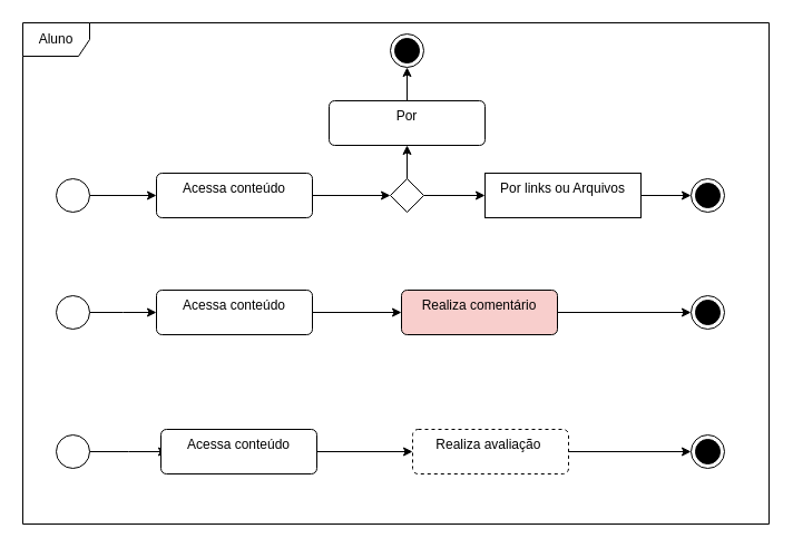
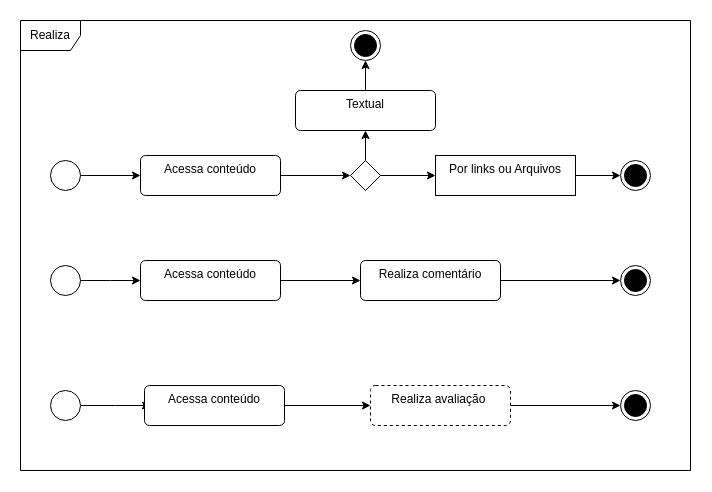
  <mxCell id="0" />
  <mxCell id="1" parent="0" />
- <mxCell id="2" value="Aluno" style="shape=umlFrame;whiteSpace=wrap;html=1;pointerEvents=0;" parent="1" vertex="1"><mxGeometry x="20" y="20" width="670" height="450" as="geometry" /></mxCell>
+ <mxCell id="2" value="Realiza" style="shape=umlFrame;whiteSpace=wrap;html=1;pointerEvents=0;" parent="1" vertex="1"><mxGeometry x="20" y="20" width="670" height="450" as="geometry" /></mxCell>
  <mxCell id="3" style="edgeStyle=orthogonalEdgeStyle;rounded=0;orthogonalLoop=1;jettySize=auto;html=1;" parent="1" source="4" target="6" edge="1"><mxGeometry relative="1" as="geometry"><mxPoint x="100" y="175" as="targetPoint" /></mxGeometry></mxCell>
  <mxCell id="4" value="" style="ellipse;html=1;" parent="1" vertex="1"><mxGeometry x="50" y="160" width="30" height="30" as="geometry" /></mxCell>
  <mxCell id="5" style="edgeStyle=orthogonalEdgeStyle;rounded=0;orthogonalLoop=1;jettySize=auto;html=1;entryX=0;entryY=0.5;entryDx=0;entryDy=0;" parent="1" source="6" target="9" edge="1"><mxGeometry relative="1" as="geometry" /></mxCell>
  <mxCell id="6" value="Acessa conteúdo" style="html=1;align=center;verticalAlign=top;rounded=1;absoluteArcSize=1;arcSize=10;dashed=0;whiteSpace=wrap;" parent="1" vertex="1"><mxGeometry x="140" y="155" width="140" height="40" as="geometry" /></mxCell>
  <mxCell id="7" style="edgeStyle=orthogonalEdgeStyle;rounded=0;orthogonalLoop=1;jettySize=auto;html=1;" parent="1" source="9" target="13" edge="1"><mxGeometry relative="1" as="geometry"><mxPoint x="365" y="110" as="targetPoint" /></mxGeometry></mxCell>
  <mxCell id="8" style="edgeStyle=orthogonalEdgeStyle;rounded=0;orthogonalLoop=1;jettySize=auto;html=1;" parent="1" source="9" target="11" edge="1"><mxGeometry relative="1" as="geometry"><mxPoint x="440" y="175" as="targetPoint" /></mxGeometry></mxCell>
  <mxCell id="9" value="" style="rhombus;" parent="1" vertex="1"><mxGeometry x="350" y="160" width="30" height="30" as="geometry" /></mxCell>
  <mxCell id="10" style="edgeStyle=orthogonalEdgeStyle;rounded=0;orthogonalLoop=1;jettySize=auto;html=1;" parent="1" source="11" target="14" edge="1"><mxGeometry relative="1" as="geometry"><mxPoint x="620" y="180" as="targetPoint" /></mxGeometry></mxCell>
  <mxCell id="11" value="Por links ou Arquivos" style="html=1;align=center;verticalAlign=top;absoluteArcSize=1;arcSize=10;dashed=0;whiteSpace=wrap;rounded=0;" parent="1" vertex="1"><mxGeometry x="435" y="155" width="140" height="40" as="geometry" /></mxCell>
  <mxCell id="12" style="edgeStyle=orthogonalEdgeStyle;rounded=0;orthogonalLoop=1;jettySize=auto;html=1;" parent="1" source="13" target="15" edge="1"><mxGeometry relative="1" as="geometry"><mxPoint x="365" y="50" as="targetPoint" /></mxGeometry></mxCell>
- <mxCell id="13" value="Por" style="html=1;align=center;verticalAlign=top;rounded=1;absoluteArcSize=1;arcSize=10;dashed=0;whiteSpace=wrap;" parent="1" vertex="1"><mxGeometry x="295" y="90" width="140" height="40" as="geometry" /></mxCell>
+ <mxCell id="13" value="Textual" style="html=1;align=center;verticalAlign=top;rounded=1;absoluteArcSize=1;arcSize=10;dashed=0;whiteSpace=wrap;" parent="1" vertex="1"><mxGeometry x="295" y="90" width="140" height="40" as="geometry" /></mxCell>
  <mxCell id="14" value="" style="ellipse;html=1;shape=endState;fillColor=#000000;" parent="1" vertex="1"><mxGeometry x="620" y="160" width="30" height="30" as="geometry" /></mxCell>
  <mxCell id="15" value="" style="ellipse;html=1;shape=endState;fillColor=#000000;" parent="1" vertex="1"><mxGeometry x="350" y="30" width="30" height="30" as="geometry" /></mxCell>
  <mxCell id="16" style="edgeStyle=orthogonalEdgeStyle;rounded=0;orthogonalLoop=1;jettySize=auto;html=1;" parent="1" source="17" edge="1"><mxGeometry relative="1" as="geometry"><mxPoint x="140" y="280" as="targetPoint" /></mxGeometry></mxCell>
  <mxCell id="17" value="" style="ellipse;html=1;" parent="1" vertex="1"><mxGeometry x="50" y="265" width="30" height="30" as="geometry" /></mxCell>
  <mxCell id="18" style="edgeStyle=orthogonalEdgeStyle;rounded=0;orthogonalLoop=1;jettySize=auto;html=1;entryX=0;entryY=0.5;entryDx=0;entryDy=0;" parent="1" source="19" target="21" edge="1"><mxGeometry relative="1" as="geometry"><mxPoint x="345" y="280" as="targetPoint" /></mxGeometry></mxCell>
  <mxCell id="19" value="Acessa conteúdo" style="html=1;align=center;verticalAlign=top;rounded=1;absoluteArcSize=1;arcSize=10;dashed=0;whiteSpace=wrap;" parent="1" vertex="1"><mxGeometry x="140" y="260" width="140" height="40" as="geometry" /></mxCell>
  <mxCell id="20" style="edgeStyle=orthogonalEdgeStyle;rounded=0;orthogonalLoop=1;jettySize=auto;html=1;entryX=0;entryY=0.5;entryDx=0;entryDy=0;" parent="1" source="21" target="22" edge="1"><mxGeometry relative="1" as="geometry" /></mxCell>
- <mxCell id="21" value="Realiza comentário" style="html=1;align=center;verticalAlign=top;rounded=1;absoluteArcSize=1;arcSize=10;dashed=0;whiteSpace=wrap;fillColor=#f8cecc;" parent="1" vertex="1"><mxGeometry x="360" y="260" width="140" height="40" as="geometry" /></mxCell>
+ <mxCell id="21" value="Realiza comentário" style="html=1;align=center;verticalAlign=top;rounded=1;absoluteArcSize=1;arcSize=10;dashed=0;whiteSpace=wrap;" parent="1" vertex="1"><mxGeometry x="360" y="260" width="140" height="40" as="geometry" /></mxCell>
  <mxCell id="22" value="" style="ellipse;html=1;shape=endState;fillColor=#000000;" parent="1" vertex="1"><mxGeometry x="620" y="265" width="30" height="30" as="geometry" /></mxCell>
  <mxCell id="23" style="edgeStyle=orthogonalEdgeStyle;rounded=0;orthogonalLoop=1;jettySize=auto;html=1;" parent="1" source="24" edge="1"><mxGeometry relative="1" as="geometry"><mxPoint x="150" y="405" as="targetPoint" /></mxGeometry></mxCell>
  <mxCell id="24" value="" style="ellipse;html=1;" parent="1" vertex="1"><mxGeometry x="50" y="390" width="30" height="30" as="geometry" /></mxCell>
  <mxCell id="25" style="edgeStyle=orthogonalEdgeStyle;rounded=0;orthogonalLoop=1;jettySize=auto;html=1;entryX=0;entryY=0.5;entryDx=0;entryDy=0;" parent="1" source="26" target="28" edge="1"><mxGeometry relative="1" as="geometry"><mxPoint x="355" y="405" as="targetPoint" /></mxGeometry></mxCell>
  <mxCell id="26" value="Acessa conteúdo" style="html=1;align=center;verticalAlign=top;rounded=1;absoluteArcSize=1;arcSize=10;dashed=0;whiteSpace=wrap;" parent="1" vertex="1"><mxGeometry x="144" y="385" width="140" height="40" as="geometry" /></mxCell>
  <mxCell id="27" style="edgeStyle=orthogonalEdgeStyle;rounded=0;orthogonalLoop=1;jettySize=auto;html=1;entryX=0;entryY=0.5;entryDx=0;entryDy=0;" parent="1" source="28" target="29" edge="1"><mxGeometry relative="1" as="geometry" /></mxCell>
  <mxCell id="28" value="Realiza avaliação&amp;nbsp;" style="html=1;align=center;verticalAlign=top;rounded=1;absoluteArcSize=1;arcSize=10;dashed=1;whiteSpace=wrap;" parent="1" vertex="1"><mxGeometry x="370" y="385" width="140" height="40" as="geometry" /></mxCell>
  <mxCell id="29" value="" style="ellipse;html=1;shape=endState;fillColor=#000000;" parent="1" vertex="1"><mxGeometry x="620" y="390" width="30" height="30" as="geometry" /></mxCell>
  <mxCell id="30" style="edgeStyle=orthogonalEdgeStyle;rounded=0;orthogonalLoop=1;jettySize=auto;html=1;exitX=0.5;exitY=1;exitDx=0;exitDy=0;" edge="1" parent="1" source="6" target="6"><mxGeometry relative="1" as="geometry" /></mxCell>
